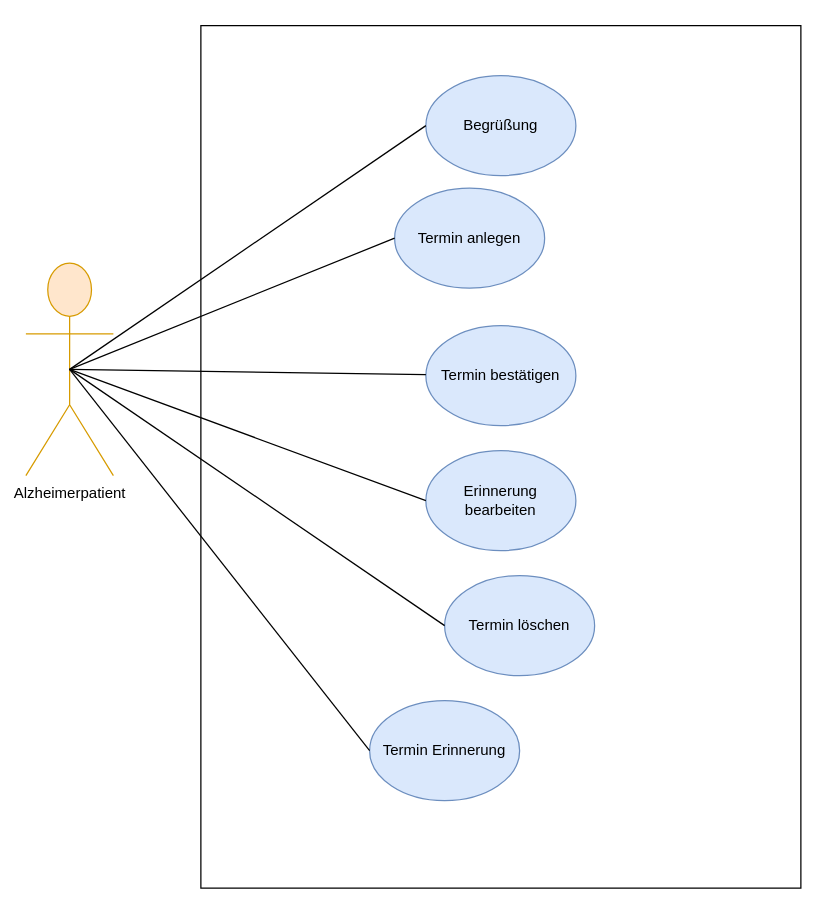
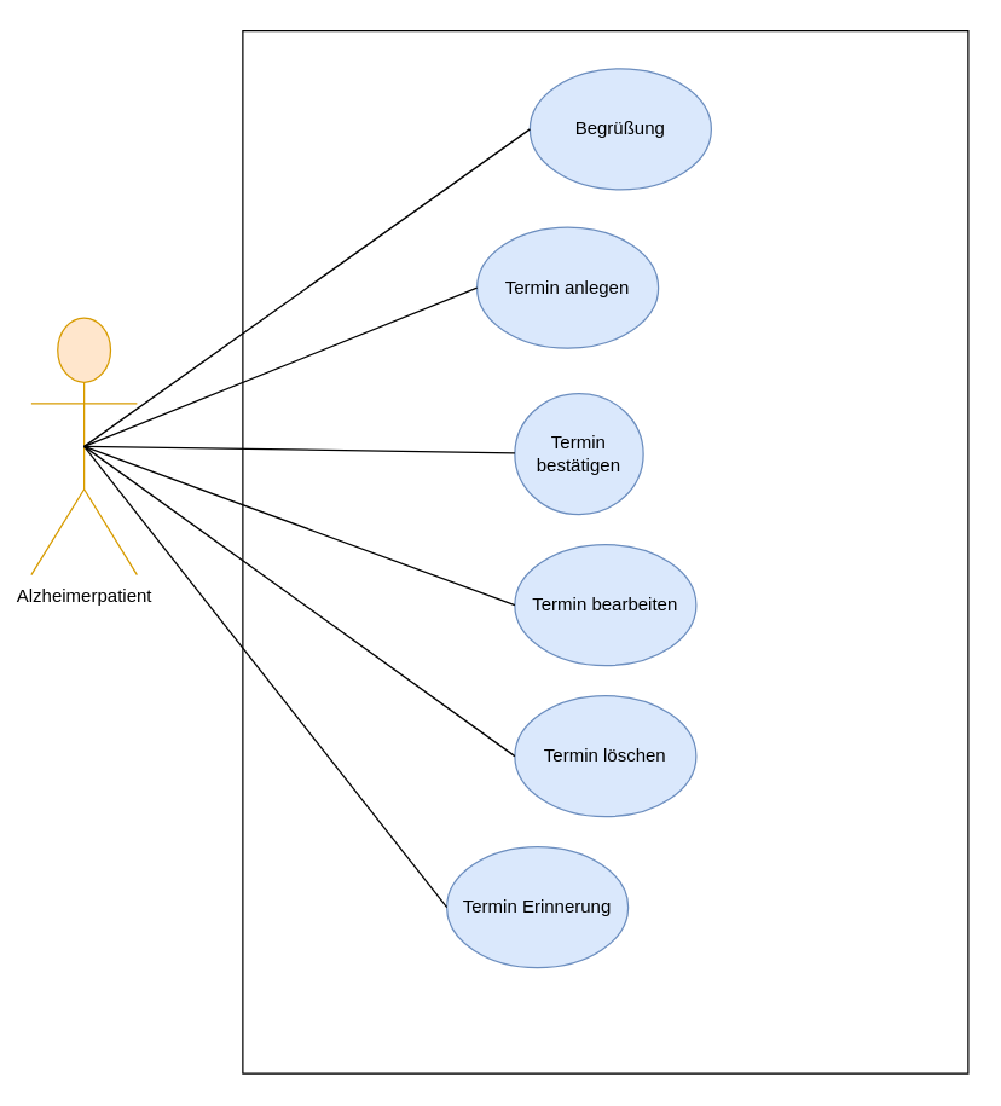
  <mxCell id="0" />
  <mxCell id="1" parent="0" />
  <mxCell id="2" value="Alzheimerpatient" style="shape=umlActor;verticalLabelPosition=bottom;labelBackgroundColor=#ffffff;verticalAlign=top;html=1;outlineConnect=0;fillColor=#ffe6cc;strokeColor=#d79b00;" vertex="1" parent="1"><mxGeometry x="20" y="210" width="70" height="170" as="geometry" /></mxCell>
  <mxCell id="3" value="" style="rounded=0;whiteSpace=wrap;html=1;fillColor=none;" vertex="1" parent="1"><mxGeometry x="160" y="20" width="480" height="690" as="geometry" /></mxCell>
- <mxCell id="4" value="Begrüßung" style="ellipse;whiteSpace=wrap;html=1;fillColor=#dae8fc;strokeColor=#6c8ebf;" vertex="1" parent="1"><mxGeometry x="340" y="60" width="120" height="80" as="geometry" /></mxCell>
+ <mxCell id="4" value="Begrüßung" style="ellipse;whiteSpace=wrap;html=1;fillColor=#dae8fc;strokeColor=#6c8ebf;" vertex="1" parent="1"><mxGeometry x="350" y="45" width="120" height="80" as="geometry" /></mxCell>
  <mxCell id="5" value="Termin anlegen" style="ellipse;whiteSpace=wrap;html=1;fillColor=#dae8fc;strokeColor=#6c8ebf;" vertex="1" parent="1"><mxGeometry x="315" y="150" width="120" height="80" as="geometry" /></mxCell>
- <mxCell id="6" value="Termin bestätigen" style="ellipse;whiteSpace=wrap;html=1;fillColor=#dae8fc;strokeColor=#6c8ebf;" vertex="1" parent="1"><mxGeometry x="340" y="260" width="120" height="80" as="geometry" /></mxCell>
- <mxCell id="7" value="Erinnerung bearbeiten" style="ellipse;whiteSpace=wrap;html=1;fillColor=#dae8fc;strokeColor=#6c8ebf;" vertex="1" parent="1"><mxGeometry x="340" y="360" width="120" height="80" as="geometry" /></mxCell>
- <mxCell id="8" value="Termin löschen" style="ellipse;whiteSpace=wrap;html=1;fillColor=#dae8fc;strokeColor=#6c8ebf;" vertex="1" parent="1"><mxGeometry x="355" y="460" width="120" height="80" as="geometry" /></mxCell>
+ <mxCell id="6" value="Termin bestätigen" style="ellipse;whiteSpace=wrap;html=1;fillColor=#dae8fc;strokeColor=#6c8ebf;" vertex="1" parent="1"><mxGeometry x="340" y="260" width="85" height="80" as="geometry" /></mxCell>
+ <mxCell id="7" value="Termin bearbeiten" style="ellipse;whiteSpace=wrap;html=1;fillColor=#dae8fc;strokeColor=#6c8ebf;" vertex="1" parent="1"><mxGeometry x="340" y="360" width="120" height="80" as="geometry" /></mxCell>
+ <mxCell id="8" value="Termin löschen" style="ellipse;whiteSpace=wrap;html=1;fillColor=#dae8fc;strokeColor=#6c8ebf;" vertex="1" parent="1"><mxGeometry x="340" y="460" width="120" height="80" as="geometry" /></mxCell>
  <mxCell id="9" value="" style="endArrow=none;html=1;entryX=0;entryY=0.5;entryDx=0;entryDy=0;" edge="1" parent="1" target="4"><mxGeometry width="50" height="50" relative="1" as="geometry"><mxPoint x="55" y="295" as="sourcePoint" /><mxPoint x="105" y="245" as="targetPoint" /></mxGeometry></mxCell>
  <mxCell id="10" value="" style="endArrow=none;html=1;entryX=0;entryY=0.5;entryDx=0;entryDy=0;" edge="1" parent="1" target="5"><mxGeometry width="50" height="50" relative="1" as="geometry"><mxPoint x="55" y="295" as="sourcePoint" /><mxPoint x="105" y="245" as="targetPoint" /></mxGeometry></mxCell>
  <mxCell id="11" value="" style="endArrow=none;html=1;" edge="1" parent="1" target="6"><mxGeometry width="50" height="50" relative="1" as="geometry"><mxPoint x="55" y="295" as="sourcePoint" /><mxPoint x="105" y="245" as="targetPoint" /></mxGeometry></mxCell>
  <mxCell id="12" value="" style="endArrow=none;html=1;entryX=0;entryY=0.5;entryDx=0;entryDy=0;" edge="1" parent="1" target="7"><mxGeometry width="50" height="50" relative="1" as="geometry"><mxPoint x="55" y="295" as="sourcePoint" /><mxPoint x="105" y="245" as="targetPoint" /></mxGeometry></mxCell>
  <mxCell id="13" value="" style="endArrow=none;html=1;entryX=0;entryY=0.5;entryDx=0;entryDy=0;" edge="1" parent="1" target="8"><mxGeometry width="50" height="50" relative="1" as="geometry"><mxPoint x="55" y="295" as="sourcePoint" /><mxPoint x="105" y="245" as="targetPoint" /></mxGeometry></mxCell>
  <mxCell id="14" value="Termin Erinnerung" style="ellipse;whiteSpace=wrap;html=1;fillColor=#dae8fc;strokeColor=#6c8ebf;" vertex="1" parent="1"><mxGeometry x="295" y="560" width="120" height="80" as="geometry" /></mxCell>
  <mxCell id="15" value="" style="endArrow=none;html=1;entryX=0;entryY=0.5;entryDx=0;entryDy=0;" edge="1" parent="1" target="14"><mxGeometry width="50" height="50" relative="1" as="geometry"><mxPoint x="55" y="295" as="sourcePoint" /><mxPoint x="95" y="255" as="targetPoint" /></mxGeometry></mxCell>
